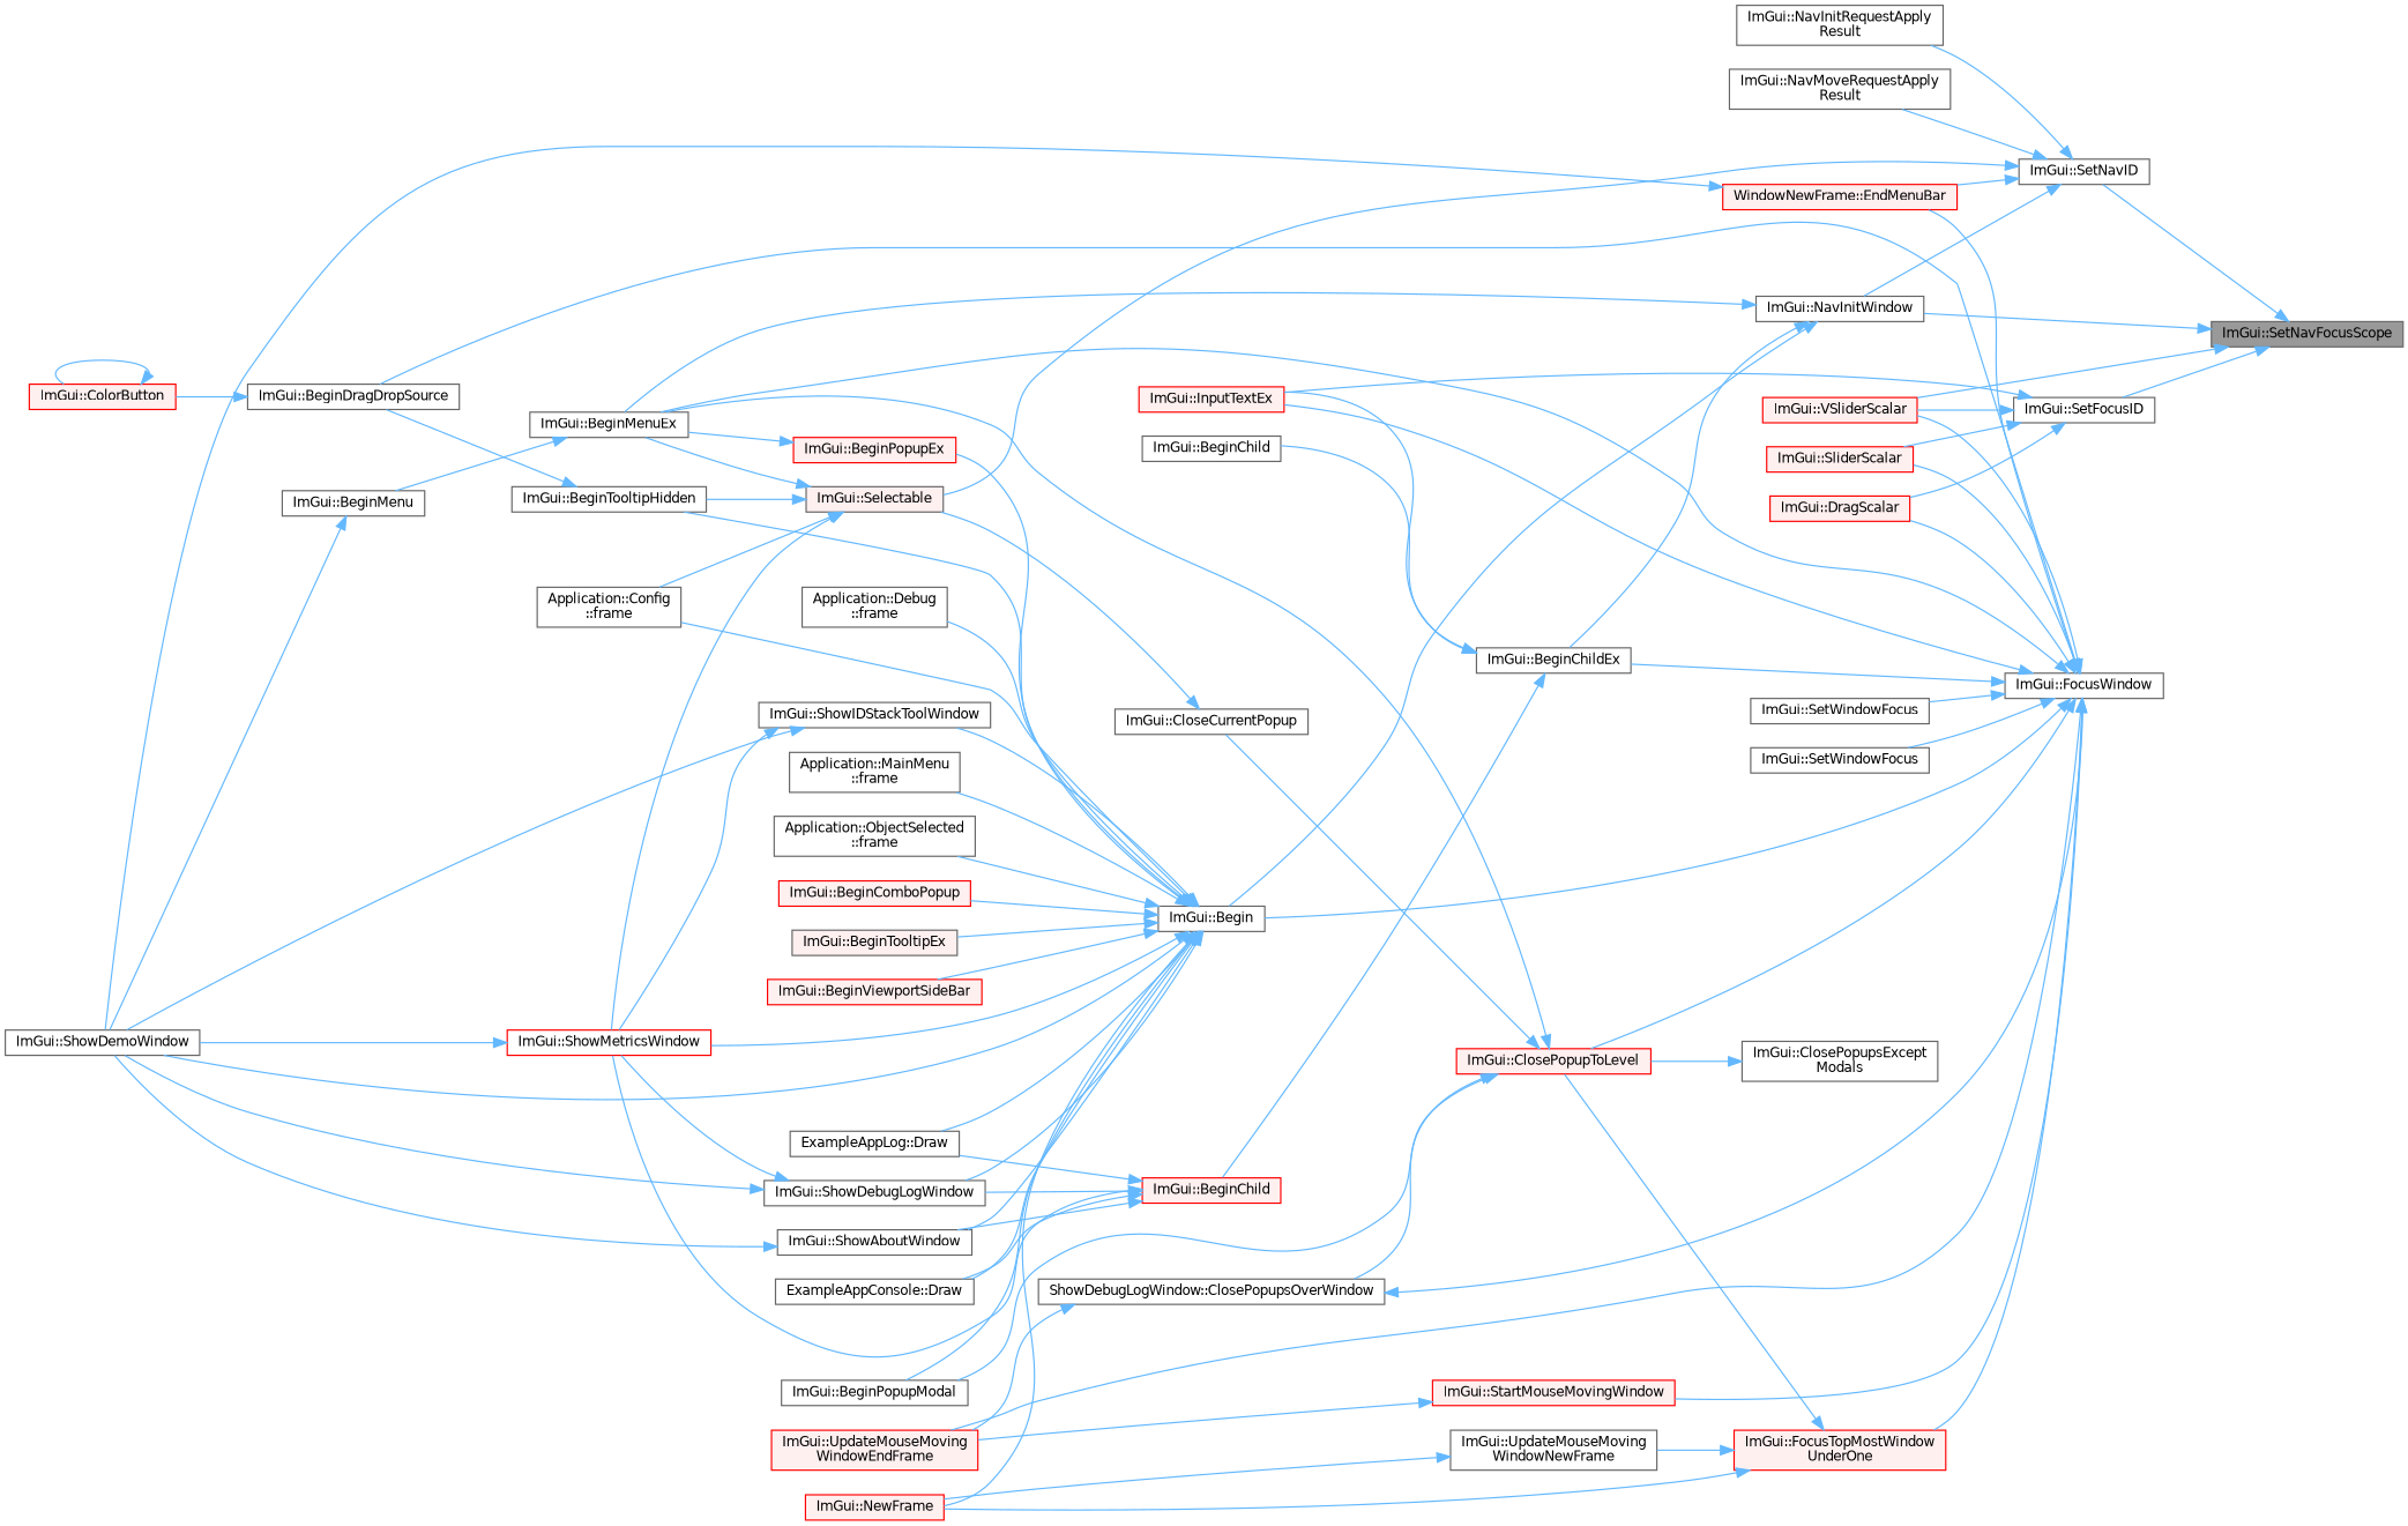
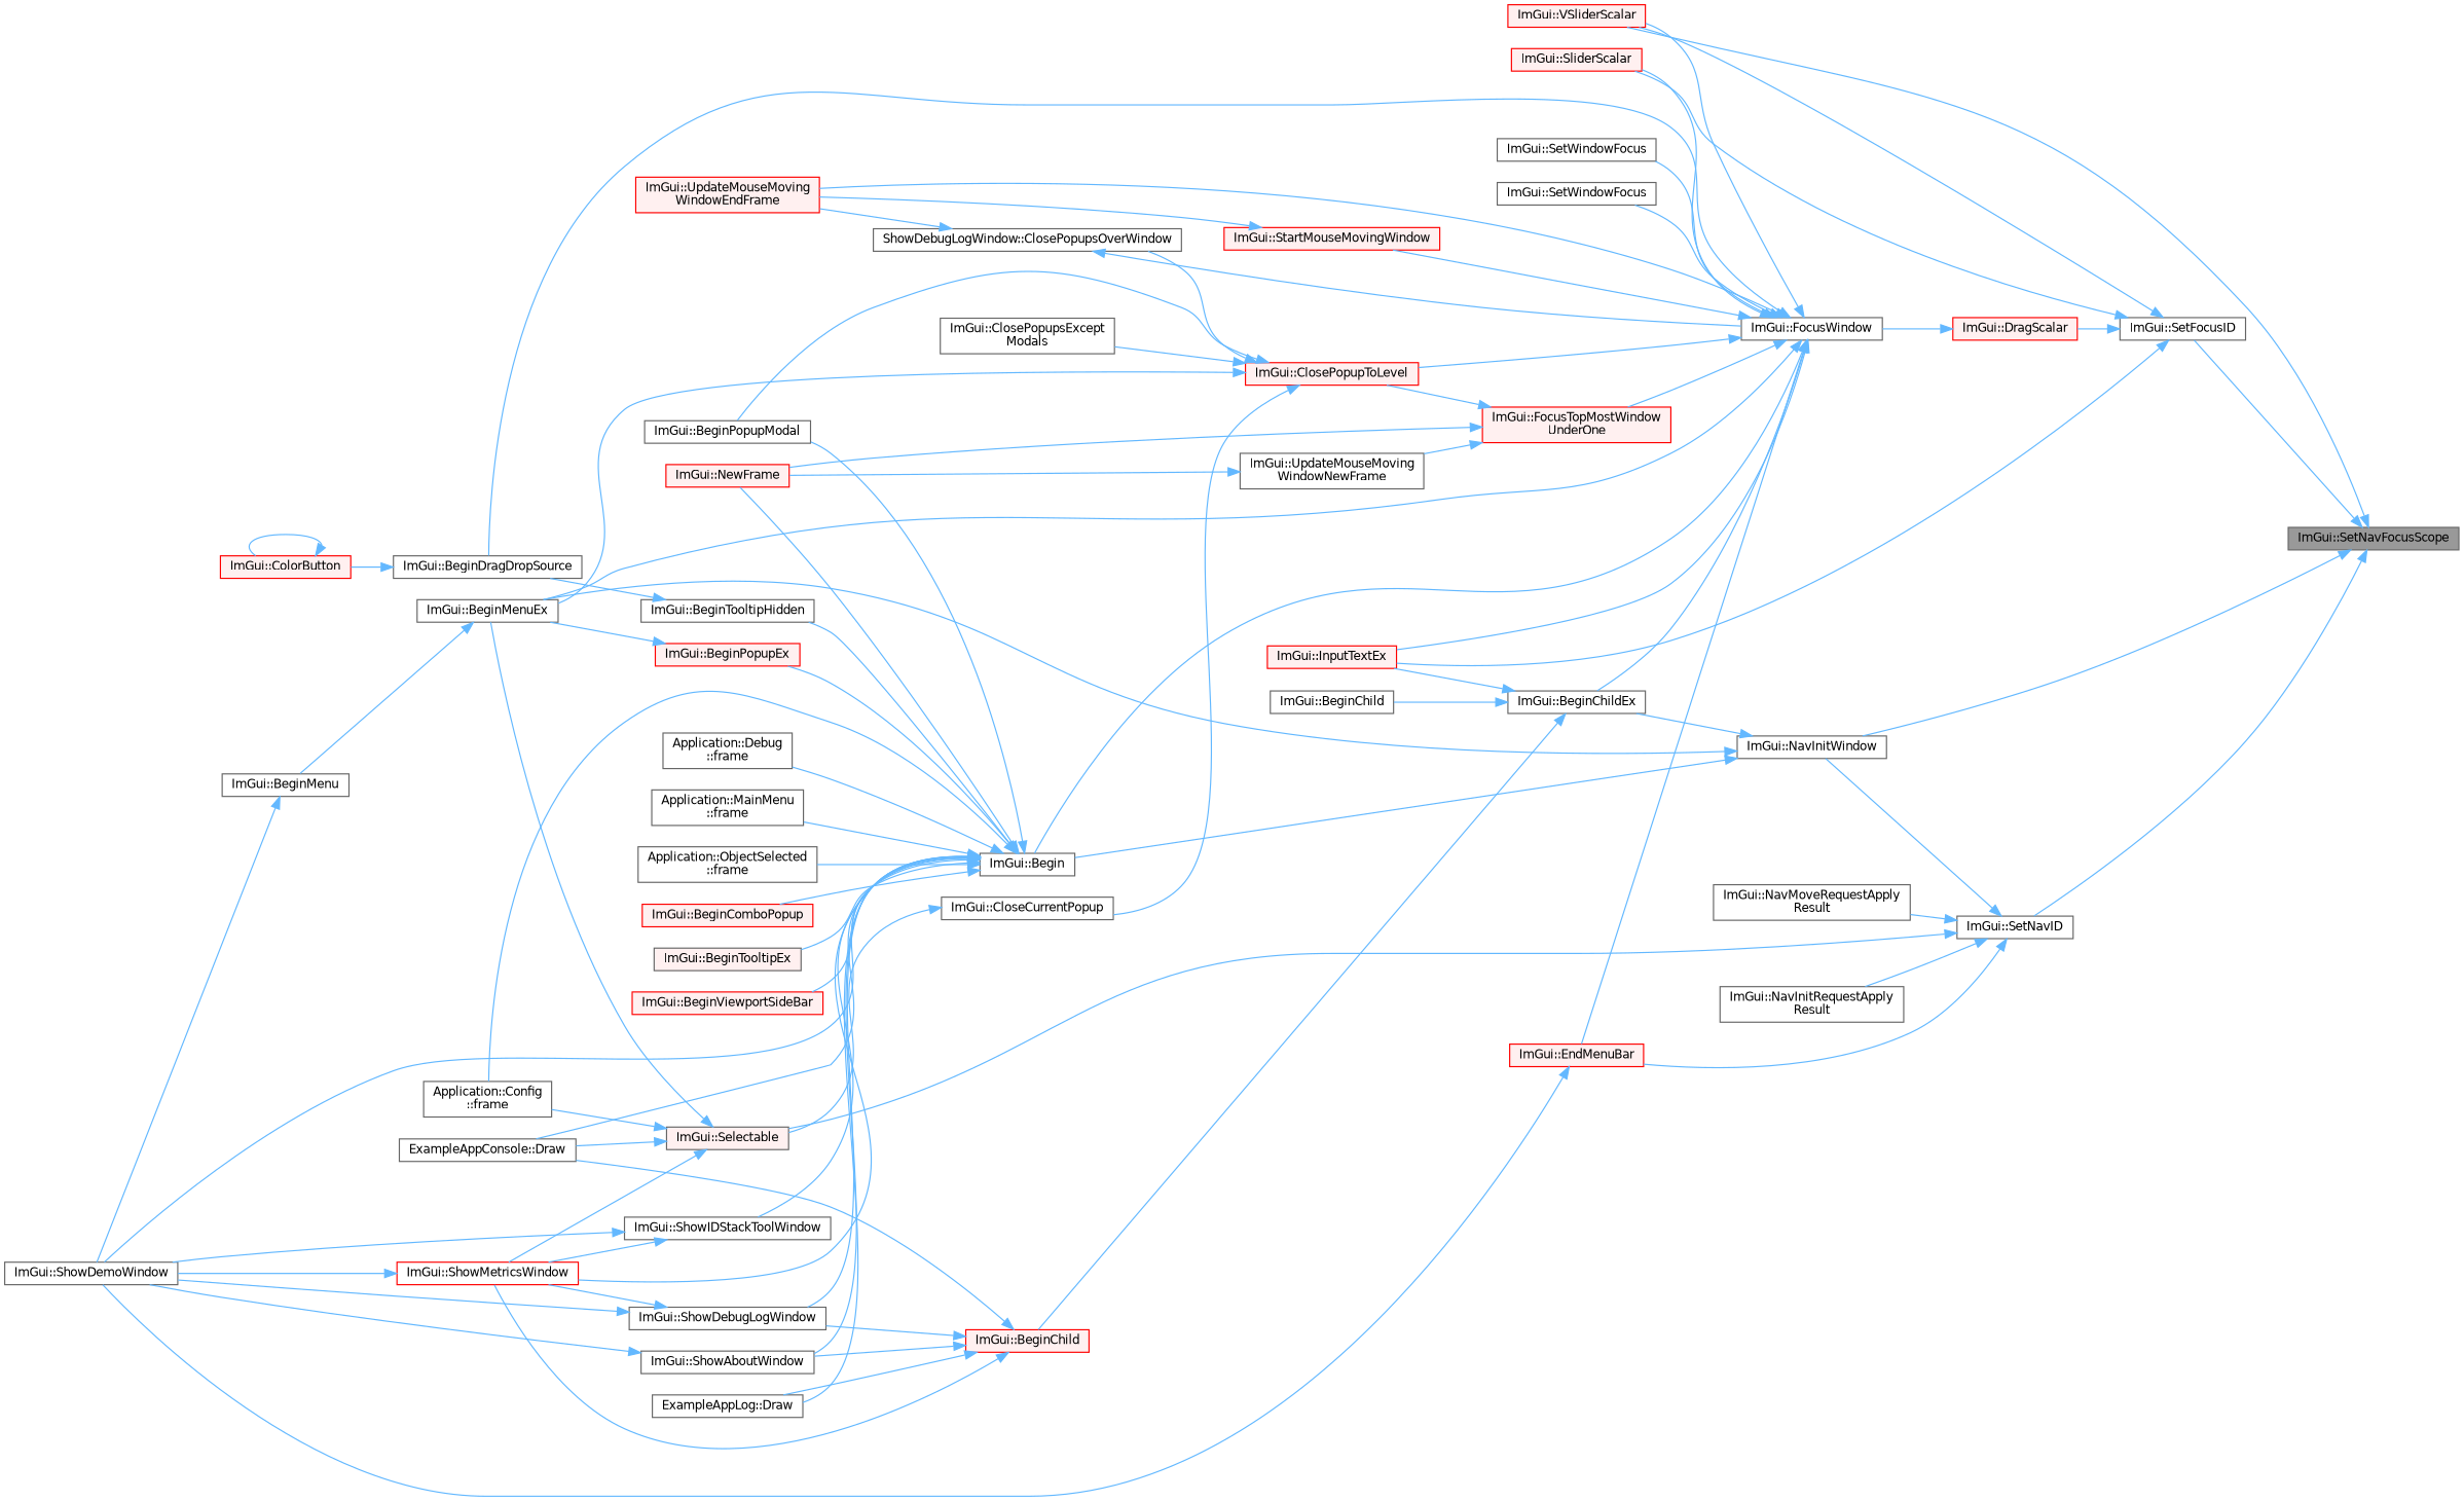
  digraph {
    rankdir=RL
    node [color=grey40 fillcolor=white fontname=Helvetica fontsize=10 shape=box style=filled]
    edge [color=steelblue1 dir=back fontname=Helvetica fontsize=10 labelfontname=Helvetica labelfontsize=10 style=solid]
    n1 [color=gray40 fillcolor=grey60 fontcolor=black height=0.2 label="ImGui::SetNavFocusScope" width=0.4]
    n2 [height=0.2 label="ImGui::NavInitWindow" width=0.4]
    n3 [height=0.2 label="ImGui::SetFocusID" width=0.4]
    n4 [height=0.2 label="ImGui::SetNavID" width=0.4]
    n5 [color=red fillcolor="#FFF0F0" height=0.2 label="ImGui::VSliderScalar" width=0.4]
    n6 [height=0.2 label="ImGui::FocusWindow" width=0.4]
    n7 [height=0.2 label="ImGui::Begin" width=0.4]
    n8 [height=0.2 label="ImGui::BeginChildEx" width=0.4]
    n9 [color=red fillcolor="#FFF0F0" height=0.2 label="ImGui::InputTextEx" width=0.4]
    n10 [height=0.2 label="ImGui::BeginMenuEx" width=0.4]
    n11 [height=0.2 label="ImGui::BeginDragDropSource" width=0.4]
    n12 [color=red fillcolor="#FFF0F0" height=0.2 label="ImGui::ClosePopupToLevel" width=0.4]
    n13 [color=red fillcolor="#FFF0F0" height=0.2 label="ImGui::UpdateMouseMoving\lWindowEndFrame" width=0.4]
    n14 [color=red fillcolor="#FFF0F0" height=0.2 label="ImGui::DragScalar" width=0.4]
-   n15 [color=red fillcolor="#FFF0F0" height=0.2 label="WindowNewFrame::EndMenuBar" width=0.4]
+   n15 [color=red fillcolor="#FFF0F0" height=0.2 label="ImGui::EndMenuBar" width=0.4]
    n16 [color=red fillcolor="#FFF0F0" height=0.2 label="ImGui::FocusTopMostWindow\lUnderOne" width=0.4]
    n17 [height=0.2 label="ImGui::SetWindowFocus" width=0.4]
    n18 [height=0.2 label="ImGui::SetWindowFocus" width=0.4]
    n19 [color=red fillcolor="#FFF0F0" height=0.2 label="ImGui::SliderScalar" width=0.4]
    n20 [color=red fillcolor="#FFF0F0" height=0.2 label="ImGui::StartMouseMovingWindow" width=0.4]
    n21 [fillcolor="#FFF0F0" height=0.2 label="ImGui::Selectable" width=0.4]
    n22 [height=0.2 label="ImGui::NavInitRequestApply\lResult" width=0.4]
    n23 [height=0.2 label="ImGui::NavMoveRequestApply\lResult" width=0.4]
    n24 [height=0.2 label="ExampleAppConsole::Draw" width=0.4]
    n25 [height=0.2 label="ExampleAppLog::Draw" width=0.4]
    n26 [height=0.2 label="ImGui::ShowAboutWindow" width=0.4]
    n27 [height=0.2 label="ImGui::ShowDemoWindow" width=0.4]
    n28 [height=0.2 label="ImGui::ShowDebugLogWindow" width=0.4]
    n29 [color=red height=0.2 label="ImGui::ShowMetricsWindow" width=0.4]
    n30 [color=red fillcolor="#FFF0F0" height=0.2 label="ImGui::BeginComboPopup" width=0.4]
    n31 [color=red fillcolor="#FFF0F0" height=0.2 label="ImGui::BeginPopupEx" width=0.4]
    n32 [height=0.2 label="ImGui::BeginPopupModal" width=0.4]
    n33 [fillcolor="#FFF0F0" height=0.2 label="ImGui::BeginTooltipEx" width=0.4]
    n34 [height=0.2 label="ImGui::BeginTooltipHidden" width=0.4]
    n35 [color=red fillcolor="#FFF0F0" height=0.2 label="ImGui::BeginViewportSideBar" width=0.4]
    n36 [height=0.2 label="Application::Config\l::frame" width=0.4]
    n37 [height=0.2 label="Application::Debug\l::frame" width=0.4]
    n38 [height=0.2 label="Application::MainMenu\l::frame" width=0.4]
    n39 [height=0.2 label="Application::ObjectSelected\l::frame" width=0.4]
    n40 [color=red fillcolor="#FFF0F0" height=0.2 label="ImGui::NewFrame" width=0.4]
    n41 [height=0.2 label="ImGui::ShowIDStackToolWindow" width=0.4]
    n42 [color=red fillcolor="#FFF0F0" height=0.2 label="ImGui::BeginChild" width=0.4]
    n43 [height=0.2 label="ImGui::BeginChild" width=0.4]
    n44 [height=0.2 label="ImGui::BeginMenu" width=0.4]
    n45 [color=red fillcolor="#FFF0F0" height=0.2 label="ImGui::ColorButton" width=0.4]
    n46 [height=0.2 label="ImGui::CloseCurrentPopup" width=0.4]
    n47 [height=0.2 label="ImGui::ClosePopupsExcept\lModals" width=0.4]
    n48 [height=0.2 label="ShowDebugLogWindow::ClosePopupsOverWindow" width=0.4]
    n49 [height=0.2 label="ImGui::UpdateMouseMoving\lWindowNewFrame" width=0.4]
    n1 -> n2
    n1 -> n3
    n1 -> n4
    n1 -> n5
    n2 -> n7
    n2 -> n8
    n2 -> n10
    n3 -> n5
    n3 -> n9
    n3 -> n14
    n3 -> n19
    n4 -> n2
    n4 -> n15
    n4 -> n21
    n4 -> n22
    n4 -> n23
    n6 -> n5
    n6 -> n7
    n6 -> n8
    n6 -> n9
    n6 -> n10
    n6 -> n11
    n6 -> n12
    n6 -> n13
-   n6 -> n14
+   n14 -> n6
    n6 -> n15
    n6 -> n16
    n6 -> n17
    n6 -> n18
    n6 -> n19
    n6 -> n20
    n7 -> n24
    n7 -> n25
    n7 -> n26
    n7 -> n27
    n7 -> n28
    n7 -> n29
    n7 -> n30
    n7 -> n31
    n7 -> n32
    n7 -> n33
    n7 -> n34
    n7 -> n35
    n7 -> n36
    n7 -> n37
    n7 -> n38
    n7 -> n39
    n7 -> n40
    n7 -> n41
    n8 -> n9
    n8 -> n42
    n8 -> n43
    n10 -> n44
    n11 -> n45
    n12 -> n10
    n12 -> n32
    n12 -> n46
-   n47 -> n12
+   n12 -> n47
    n12 -> n48
    n15 -> n27
    n16 -> n12
    n16 -> n40
    n16 -> n49
    n20 -> n13
    n21 -> n10
-   n21 -> n34
+   n21 -> n24
    n21 -> n29
    n21 -> n36
    n26 -> n27
    n28 -> n27
    n28 -> n29
    n29 -> n27
    n31 -> n10
    n34 -> n11
    n41 -> n27
    n41 -> n29
    n42 -> n24
    n42 -> n25
    n42 -> n26
    n42 -> n28
    n42 -> n29
    n44 -> n27
    n45 -> n45
    n46 -> n21
    n48 -> n6
    n48 -> n13
    n49 -> n40
  }
